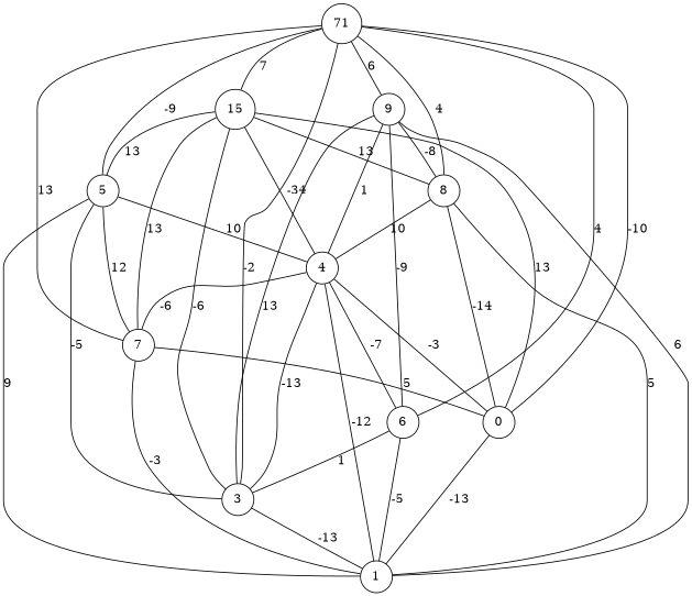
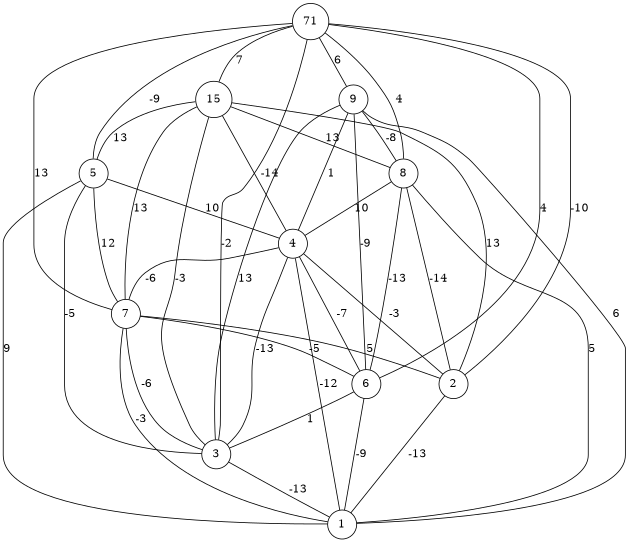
  graph {
    fontname="Helvetica,Arial,sans-serif"
    node [shape=circle]
    n1 [label=71]
-   2 [label=0]
+   2
    3
    5
    6
    7
    8
    9
    n9 [label=15]
    1
    4
    n1 -- 2 [label=-10]
    n1 -- 3 [label=-2]
    n1 -- 5 [label=-9]
    n1 -- 6 [label=4]
    n1 -- 7 [label=13]
    n1 -- 8 [label=4]
    n1 -- 9 [label=6]
    n1 -- n9 [label=7]
    2 -- 1 [label=-13]
    3 -- 1 [label=-13]
    5 -- 3 [label=-5]
    5 -- 1 [label=9]
    5 -- 4 [label=10]
    6 -- 3 [label=1]
-   6 -- 1 [label=-5]
+   6 -- 1 [label=-9]
    6 -- 4 [label=-7]
    7 -- 2 [label=5]
+   7 -- 3 [label=-6]
    7 -- 5 [label=12]
+   7 -- 6 [label=-5]
    7 -- 1 [label=-3]
    8 -- 2 [label=-14]
+   8 -- 6 [label=-13]
    8 -- 1 [label=5]
    8 -- 4 [label=10]
    9 -- 3 [label=13]
    9 -- 6 [label=-9]
    9 -- 8 [label=-8]
    9 -- 1 [label=6]
    9 -- 4 [label=1]
    n9 -- 2 [label=13]
-   n9 -- 3 [label=-6]
+   n9 -- 3 [label=-3]
    n9 -- 5 [label=13]
    n9 -- 7 [label=13]
    n9 -- 8 [label=13]
-   n9 -- 4 [label=-34]
+   n9 -- 4 [label=-14]
    4 -- 2 [label=-3]
    4 -- 3 [label=-13]
    4 -- 7 [label=-6]
    4 -- 1 [label=-12]
  }
